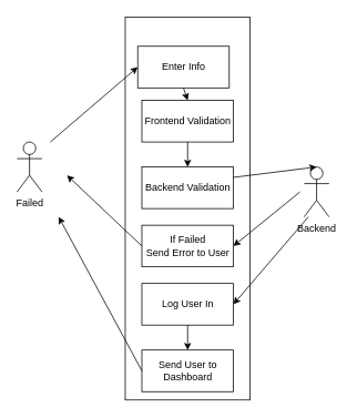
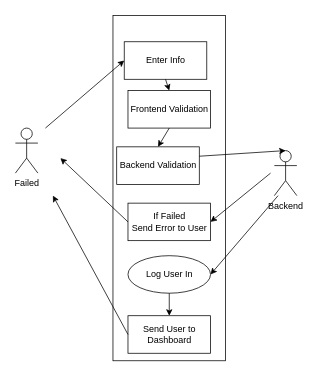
  <mxCell id="0" />
  <mxCell id="1" parent="0" />
  <mxCell id="2" value="" style="html=1;" vertex="1" parent="1"><mxGeometry x="150" y="20" width="150" height="460" as="geometry" /></mxCell>
  <mxCell id="3" value="Failed" style="shape=umlActor;verticalLabelPosition=bottom;verticalAlign=top;html=1;outlineConnect=0;" vertex="1" parent="1"><mxGeometry x="20" y="170" width="30" height="60" as="geometry" /></mxCell>
  <mxCell id="4" value="Backend" style="shape=umlActor;verticalLabelPosition=bottom;verticalAlign=top;html=1;outlineConnect=0;" vertex="1" parent="1"><mxGeometry x="365" y="200" width="30" height="60" as="geometry" /></mxCell>
  <mxCell id="5" value="Enter Info" style="html=1;" vertex="1" parent="1"><mxGeometry x="165" y="55" width="110" height="50" as="geometry" /></mxCell>
  <mxCell id="6" value="Frontend Validation" style="html=1;" vertex="1" parent="1"><mxGeometry x="170" y="120" width="110" height="50" as="geometry" /></mxCell>
- <mxCell id="7" value="Backend Validation" style="html=1;" vertex="1" parent="1"><mxGeometry x="170" y="200" width="110" height="50" as="geometry" /></mxCell>
- <mxCell id="8" value="Log User In" style="html=1;" vertex="1" parent="1"><mxGeometry x="170" y="340" width="110" height="50" as="geometry" /></mxCell>
+ <mxCell id="7" value="Backend Validation" style="html=1;" vertex="1" parent="1"><mxGeometry x="155" y="195" width="110" height="50" as="geometry" /></mxCell>
+ <mxCell id="8" value="Log User In" style="ellipse;html=1;" vertex="1" parent="1"><mxGeometry x="170" y="340" width="110" height="50" as="geometry" /></mxCell>
  <mxCell id="9" value="" style="endArrow=classic;html=1;entryX=0;entryY=0.5;entryDx=0;entryDy=0;" edge="1" parent="1" target="5"><mxGeometry width="50" height="50" relative="1" as="geometry"><mxPoint x="60" y="170" as="sourcePoint" /><mxPoint x="-20" y="30" as="targetPoint" /></mxGeometry></mxCell>
  <mxCell id="10" value="" style="endArrow=classic;html=1;exitX=0.5;exitY=1;exitDx=0;exitDy=0;entryX=0.5;entryY=0;entryDx=0;entryDy=0;" edge="1" parent="1" source="5" target="6"><mxGeometry width="50" height="50" relative="1" as="geometry"><mxPoint x="350" y="110" as="sourcePoint" /><mxPoint x="400" y="60" as="targetPoint" /></mxGeometry></mxCell>
  <mxCell id="11" value="" style="endArrow=classic;html=1;exitX=0.5;exitY=1;exitDx=0;exitDy=0;entryX=0.5;entryY=0;entryDx=0;entryDy=0;" edge="1" parent="1" source="6" target="7"><mxGeometry width="50" height="50" relative="1" as="geometry"><mxPoint x="70" y="230" as="sourcePoint" /><mxPoint x="120" y="180" as="targetPoint" /></mxGeometry></mxCell>
  <mxCell id="12" value="If Failed&lt;br&gt;Send Error to User" style="html=1;" vertex="1" parent="1"><mxGeometry x="170" y="270" width="110" height="50" as="geometry" /></mxCell>
  <mxCell id="13" value="" style="endArrow=classic;html=1;exitX=1;exitY=0.25;exitDx=0;exitDy=0;" edge="1" parent="1" source="7"><mxGeometry width="50" height="50" relative="1" as="geometry"><mxPoint x="30" y="350" as="sourcePoint" /><mxPoint x="380" y="200" as="targetPoint" /></mxGeometry></mxCell>
  <mxCell id="14" value="" style="endArrow=classic;html=1;entryX=1;entryY=0.5;entryDx=0;entryDy=0;" edge="1" parent="1" target="12"><mxGeometry width="50" height="50" relative="1" as="geometry"><mxPoint x="360" y="230" as="sourcePoint" /><mxPoint x="420" y="330" as="targetPoint" /></mxGeometry></mxCell>
  <mxCell id="15" value="" style="endArrow=classic;html=1;entryX=1;entryY=0.5;entryDx=0;entryDy=0;" edge="1" parent="1" target="8"><mxGeometry width="50" height="50" relative="1" as="geometry"><mxPoint x="370" y="260" as="sourcePoint" /><mxPoint x="390" y="330" as="targetPoint" /></mxGeometry></mxCell>
  <mxCell id="16" value="Send User to&lt;br&gt;Dashboard" style="html=1;" vertex="1" parent="1"><mxGeometry x="170" y="420" width="110" height="50" as="geometry" /></mxCell>
  <mxCell id="17" value="" style="endArrow=classic;html=1;exitX=0.5;exitY=1;exitDx=0;exitDy=0;entryX=0.5;entryY=0;entryDx=0;entryDy=0;" edge="1" parent="1" source="8" target="16"><mxGeometry width="50" height="50" relative="1" as="geometry"><mxPoint x="40" y="410" as="sourcePoint" /><mxPoint x="90" y="360" as="targetPoint" /></mxGeometry></mxCell>
  <mxCell id="18" value="" style="endArrow=classic;html=1;exitX=0;exitY=0.5;exitDx=0;exitDy=0;" edge="1" parent="1" source="16"><mxGeometry width="50" height="50" relative="1" as="geometry"><mxPoint x="50" y="400" as="sourcePoint" /><mxPoint x="70" y="260" as="targetPoint" /></mxGeometry></mxCell>
  <mxCell id="19" value="" style="endArrow=classic;html=1;exitX=0;exitY=0.5;exitDx=0;exitDy=0;" edge="1" parent="1" source="12"><mxGeometry width="50" height="50" relative="1" as="geometry"><mxPoint x="70" y="240" as="sourcePoint" /><mxPoint x="80" y="210" as="targetPoint" /></mxGeometry></mxCell>
